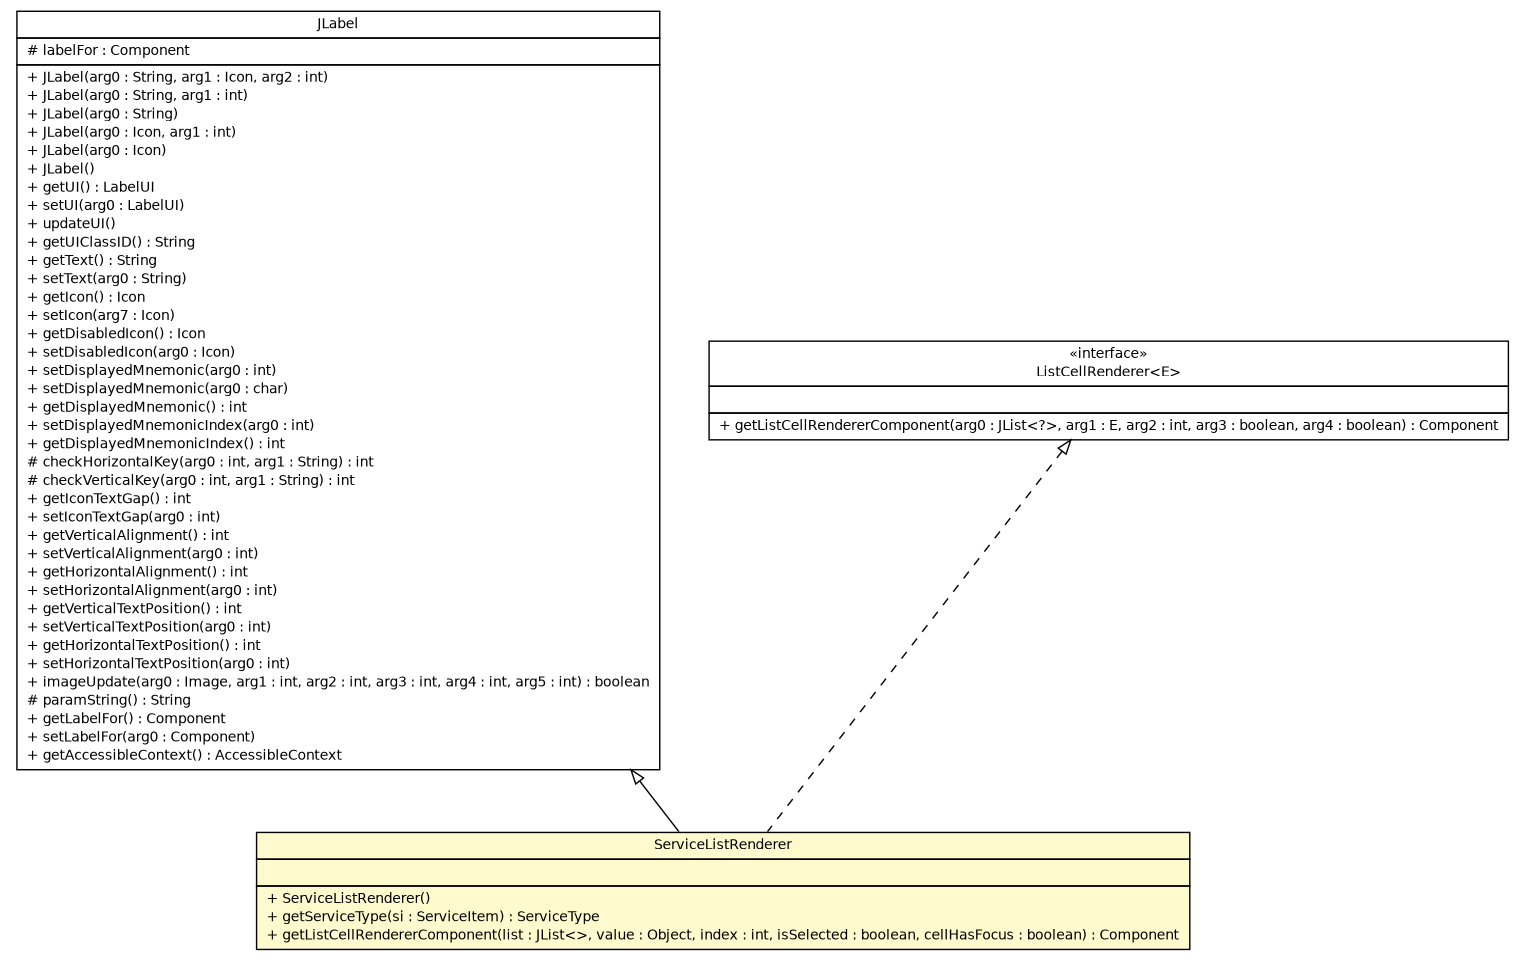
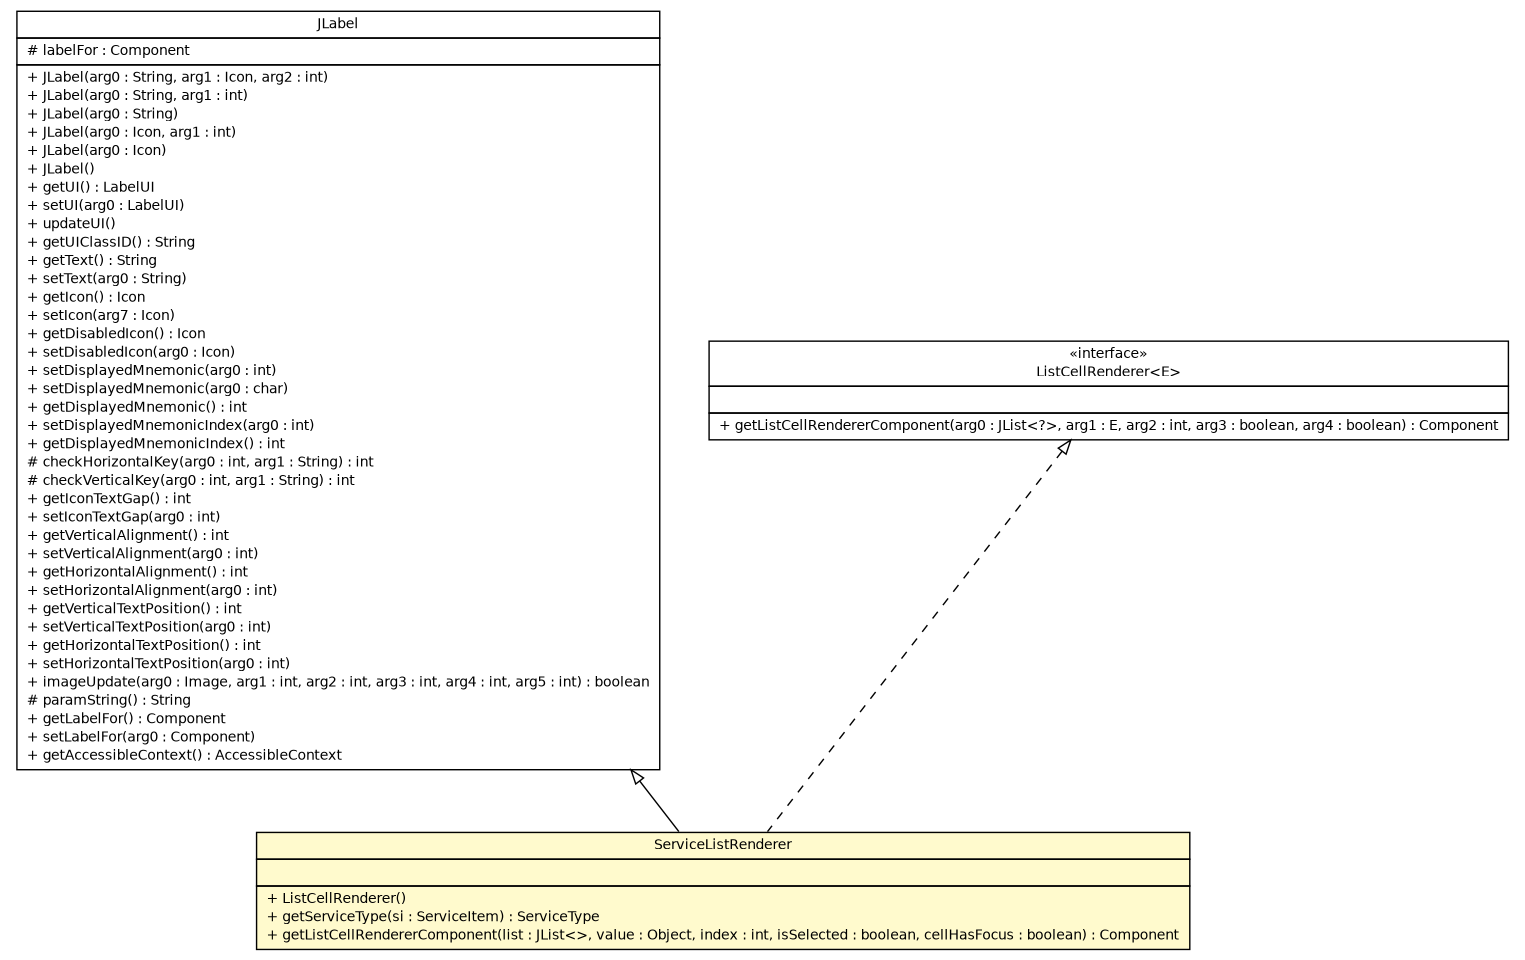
  digraph {
    nodesep=0.25
    ranksep=0.5
    node [fontcolor=black fontname=Helvetica fontsize=10.0 shape=plaintext]
    edge [arrowtail=empty dir=back fontname=Helvetica fontsize=10 headport=p labelfontname=Helvetica labelfontsize=10 tailport=p]
-   n1 [label=<<table title="sorcer.core.provider.cataloger.ServiceListRenderer" border="0" cellborder="1" cellspacing="0" cellpadding="2" port="p" bgcolor="lemonChiffon" href="./ServiceListRenderer.html"> 		<tr><td><table border="0" cellspacing="0" cellpadding="1"> <tr><td align="center" balign="center"> ServiceListRenderer </td></tr> 		</table></td></tr> 		<tr><td><table border="0" cellspacing="0" cellpadding="1"> <tr><td align="left" balign="left">  </td></tr> 		</table></td></tr> 		<tr><td><table border="0" cellspacing="0" cellpadding="1"> <tr><td align="left" balign="left"> + ServiceListRenderer() </td></tr> <tr><td align="left" balign="left"> + getServiceType(si : ServiceItem) : ServiceType </td></tr> <tr><td align="left" balign="left"> + getListCellRendererComponent(list : JList&lt;&gt;, value : Object, index : int, isSelected : boolean, cellHasFocus : boolean) : Component </td></tr> 		</table></td></tr> 		</table>>]
+   n1 [label=<<table title="sorcer.core.provider.cataloger.ServiceListRenderer" border="0" cellborder="1" cellspacing="0" cellpadding="2" port="p" bgcolor="lemonChiffon" href="./ServiceListRenderer.html"> 		<tr><td><table border="0" cellspacing="0" cellpadding="1"> <tr><td align="center" balign="center"> ServiceListRenderer </td></tr> 		</table></td></tr> 		<tr><td><table border="0" cellspacing="0" cellpadding="1"> <tr><td align="left" balign="left">  </td></tr> 		</table></td></tr> 		<tr><td><table border="0" cellspacing="0" cellpadding="1"> <tr><td align="left" balign="left"> + ListCellRenderer() </td></tr> <tr><td align="left" balign="left"> + getServiceType(si : ServiceItem) : ServiceType </td></tr> <tr><td align="left" balign="left"> + getListCellRendererComponent(list : JList&lt;&gt;, value : Object, index : int, isSelected : boolean, cellHasFocus : boolean) : Component </td></tr> 		</table></td></tr> 		</table>>]
    n2 [label=<<table title="javax.swing.JLabel" border="0" cellborder="1" cellspacing="0" cellpadding="2" port="p" href="http://docs.oracle.com/javase/7/docs/api/javax/swing/JLabel.html"> 		<tr><td><table border="0" cellspacing="0" cellpadding="1"> <tr><td align="center" balign="center"> JLabel </td></tr> 		</table></td></tr> 		<tr><td><table border="0" cellspacing="0" cellpadding="1"> <tr><td align="left" balign="left"> # labelFor : Component </td></tr> 		</table></td></tr> 		<tr><td><table border="0" cellspacing="0" cellpadding="1"> <tr><td align="left" balign="left"> + JLabel(arg0 : String, arg1 : Icon, arg2 : int) </td></tr> <tr><td align="left" balign="left"> + JLabel(arg0 : String, arg1 : int) </td></tr> <tr><td align="left" balign="left"> + JLabel(arg0 : String) </td></tr> <tr><td align="left" balign="left"> + JLabel(arg0 : Icon, arg1 : int) </td></tr> <tr><td align="left" balign="left"> + JLabel(arg0 : Icon) </td></tr> <tr><td align="left" balign="left"> + JLabel() </td></tr> <tr><td align="left" balign="left"> + getUI() : LabelUI </td></tr> <tr><td align="left" balign="left"> + setUI(arg0 : LabelUI) </td></tr> <tr><td align="left" balign="left"> + updateUI() </td></tr> <tr><td align="left" balign="left"> + getUIClassID() : String </td></tr> <tr><td align="left" balign="left"> + getText() : String </td></tr> <tr><td align="left" balign="left"> + setText(arg0 : String) </td></tr> <tr><td align="left" balign="left"> + getIcon() : Icon </td></tr> <tr><td align="left" balign="left"> + setIcon(arg7 : Icon) </td></tr> <tr><td align="left" balign="left"> + getDisabledIcon() : Icon </td></tr> <tr><td align="left" balign="left"> + setDisabledIcon(arg0 : Icon) </td></tr> <tr><td align="left" balign="left"> + setDisplayedMnemonic(arg0 : int) </td></tr> <tr><td align="left" balign="left"> + setDisplayedMnemonic(arg0 : char) </td></tr> <tr><td align="left" balign="left"> + getDisplayedMnemonic() : int </td></tr> <tr><td align="left" balign="left"> + setDisplayedMnemonicIndex(arg0 : int) </td></tr> <tr><td align="left" balign="left"> + getDisplayedMnemonicIndex() : int </td></tr> <tr><td align="left" balign="left"> # checkHorizontalKey(arg0 : int, arg1 : String) : int </td></tr> <tr><td align="left" balign="left"> # checkVerticalKey(arg0 : int, arg1 : String) : int </td></tr> <tr><td align="left" balign="left"> + getIconTextGap() : int </td></tr> <tr><td align="left" balign="left"> + setIconTextGap(arg0 : int) </td></tr> <tr><td align="left" balign="left"> + getVerticalAlignment() : int </td></tr> <tr><td align="left" balign="left"> + setVerticalAlignment(arg0 : int) </td></tr> <tr><td align="left" balign="left"> + getHorizontalAlignment() : int </td></tr> <tr><td align="left" balign="left"> + setHorizontalAlignment(arg0 : int) </td></tr> <tr><td align="left" balign="left"> + getVerticalTextPosition() : int </td></tr> <tr><td align="left" balign="left"> + setVerticalTextPosition(arg0 : int) </td></tr> <tr><td align="left" balign="left"> + getHorizontalTextPosition() : int </td></tr> <tr><td align="left" balign="left"> + setHorizontalTextPosition(arg0 : int) </td></tr> <tr><td align="left" balign="left"> + imageUpdate(arg0 : Image, arg1 : int, arg2 : int, arg3 : int, arg4 : int, arg5 : int) : boolean </td></tr> <tr><td align="left" balign="left"> # paramString() : String </td></tr> <tr><td align="left" balign="left"> + getLabelFor() : Component </td></tr> <tr><td align="left" balign="left"> + setLabelFor(arg0 : Component) </td></tr> <tr><td align="left" balign="left"> + getAccessibleContext() : AccessibleContext </td></tr> 		</table></td></tr> 		</table>>]
    n3 [label=<<table title="javax.swing.ListCellRenderer" border="0" cellborder="1" cellspacing="0" cellpadding="2" port="p" href="http://docs.oracle.com/javase/7/docs/api/javax/swing/ListCellRenderer.html"> 		<tr><td><table border="0" cellspacing="0" cellpadding="1"> <tr><td align="center" balign="center"> &#171;interface&#187; </td></tr> <tr><td align="center" balign="center"> ListCellRenderer&lt;E&gt; </td></tr> 		</table></td></tr> 		<tr><td><table border="0" cellspacing="0" cellpadding="1"> <tr><td align="left" balign="left">  </td></tr> 		</table></td></tr> 		<tr><td><table border="0" cellspacing="0" cellpadding="1"> <tr><td align="left" balign="left"> + getListCellRendererComponent(arg0 : JList&lt;?&gt;, arg1 : E, arg2 : int, arg3 : boolean, arg4 : boolean) : Component </td></tr> 		</table></td></tr> 		</table>>]
    n2 -> n1
    n3 -> n1 [style=dashed]
  }
